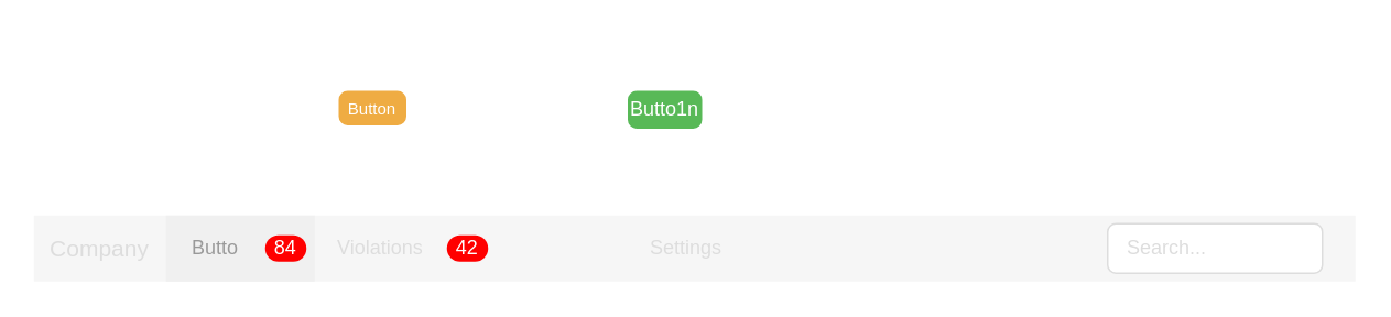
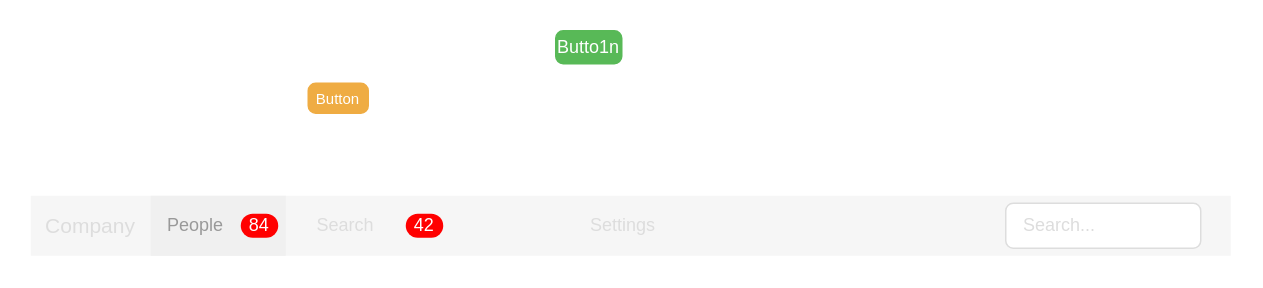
  <mxCell id="0" />
  <mxCell id="1" parent="0" />
  <mxCell id="2" value="" style="html=1;shadow=0;dashed=0;shape=mxgraph.bootstrap.rect;fillColor=#f6f6f6;strokeColor=none;whiteSpace=wrap;" vertex="1" parent="1"><mxGeometry x="20" y="130" width="800" height="40" as="geometry" /></mxCell>
  <mxCell id="3" value="Company" style="html=1;shadow=0;dashed=0;fillColor=none;strokeColor=none;shape=mxgraph.bootstrap.rect;fontColor=#dddddd;fontSize=14;whiteSpace=wrap;" vertex="1" parent="2"><mxGeometry width="80" height="40" as="geometry" /></mxCell>
- <mxCell id="4" value="Butto" style="html=1;shadow=0;dashed=0;shape=mxgraph.bootstrap.rect;fillColor=#f0f0f0;strokeColor=none;fontColor=#999999;spacingRight=30;whiteSpace=wrap;" vertex="1" parent="2"><mxGeometry x="80" width="90" height="40" as="geometry" /></mxCell>
+ <mxCell id="4" value="People" style="html=1;shadow=0;dashed=0;shape=mxgraph.bootstrap.rect;fillColor=#f0f0f0;strokeColor=none;fontColor=#999999;spacingRight=30;whiteSpace=wrap;" vertex="1" parent="2"><mxGeometry x="80" width="90" height="40" as="geometry" /></mxCell>
  <mxCell id="5" value="84" style="html=1;shadow=0;dashed=0;shape=mxgraph.bootstrap.rrect;rSize=8;fillColor=#ff0000;strokeColor=none;fontColor=#ffffff;whiteSpace=wrap;" vertex="1" parent="4"><mxGeometry x="1" y="0.5" width="25" height="16" relative="1" as="geometry"><mxPoint x="-30" y="-8" as="offset" /></mxGeometry></mxCell>
- <mxCell id="6" value="Violations" style="html=1;shadow=0;dashed=0;fillColor=none;strokeColor=none;shape=mxgraph.bootstrap.rect;fontColor=#dddddd;spacingRight=30;whiteSpace=wrap;" vertex="1" parent="2"><mxGeometry x="170" width="110" height="40" as="geometry" /></mxCell>
+ <mxCell id="6" value="Search" style="html=1;shadow=0;dashed=0;fillColor=none;strokeColor=none;shape=mxgraph.bootstrap.rect;fontColor=#dddddd;spacingRight=30;whiteSpace=wrap;" vertex="1" parent="2"><mxGeometry x="170" width="110" height="40" as="geometry" /></mxCell>
  <mxCell id="7" value="42" style="html=1;shadow=0;dashed=0;shape=mxgraph.bootstrap.rrect;rSize=8;fillColor=#ff0000;strokeColor=none;fontColor=#ffffff;whiteSpace=wrap;" vertex="1" parent="6"><mxGeometry x="1" y="0.5" width="25" height="16" relative="1" as="geometry"><mxPoint x="-30" y="-8" as="offset" /></mxGeometry></mxCell>
  <mxCell id="8" value="Settings" style="html=1;shadow=0;dashed=0;fillColor=none;strokeColor=none;shape=mxgraph.bootstrap.rect;fontColor=#dddddd;whiteSpace=wrap;" vertex="1" parent="2"><mxGeometry x="360" width="70" height="40" as="geometry" /></mxCell>
  <mxCell id="9" value="Search..." style="html=1;shadow=0;dashed=0;shape=mxgraph.bootstrap.rrect;rSize=5;fillColor=#ffffff;strokeColor=#dddddd;fontColor=#dddddd;align=left;spacingLeft=10;whiteSpace=wrap;" vertex="1" parent="2"><mxGeometry x="650" y="5" width="130" height="30" as="geometry" /></mxCell>
  <mxCell id="10" value="Button" style="html=1;shadow=0;dashed=0;shape=mxgraph.bootstrap.rrect;rSize=5;fillColor=#EFAC43;align=center;strokeColor=#EFAC43;fontColor=#ffffff;fontSize=10;whiteSpace=wrap;" vertex="1" parent="1"><mxGeometry x="205" y="55" width="40" height="20" as="geometry" /></mxCell>
- <mxCell id="11" value="Butto1n" style="html=1;shadow=0;dashed=0;shape=mxgraph.bootstrap.rrect;rSize=5;fillColor=#58B957;align=center;strokeColor=#58B957;fontColor=#ffffff;fontSize=12;whiteSpace=wrap;" vertex="1" parent="1"><mxGeometry x="380" y="55" width="44" height="22" as="geometry" /></mxCell>
+ <mxCell id="11" value="Butto1n" style="html=1;shadow=0;dashed=0;shape=mxgraph.bootstrap.rrect;rSize=5;fillColor=#58B957;align=center;strokeColor=#58B957;fontColor=#ffffff;fontSize=12;whiteSpace=wrap;" vertex="1" parent="1"><mxGeometry x="370" y="20" width="44" height="22" as="geometry" /></mxCell>
